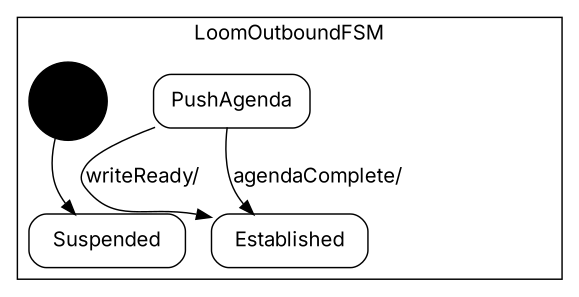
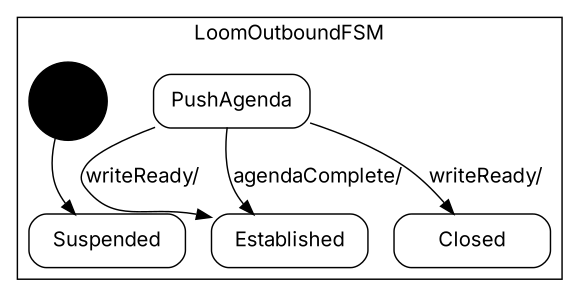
  digraph {
    fontname=Inter
    node [fontname=Inter shape=Mrecord]
    edge [fontname=Inter]
    n1 [label="{Suspended}" width=1.5]
    n2 [label="{Established}" width=1.5]
+   n3 [label="{Closed}" width=1.5]
    n4 [label="{PushAgenda}" width=1.5]
    "%5" [fillcolor=black shape=circle style=filled width=0.25]
    subgraph cluster_1 {
      label=LoomOutboundFSM
      n1
      n2
+     n3
      n4
      "%5"
    }
    n4 -> n2 [label="writeReady/\l"]
    n4 -> n2 [label="agendaComplete/\l"]
+   n4 -> n3 [label="writeReady/\l"]
    "%5" -> n1
  }
